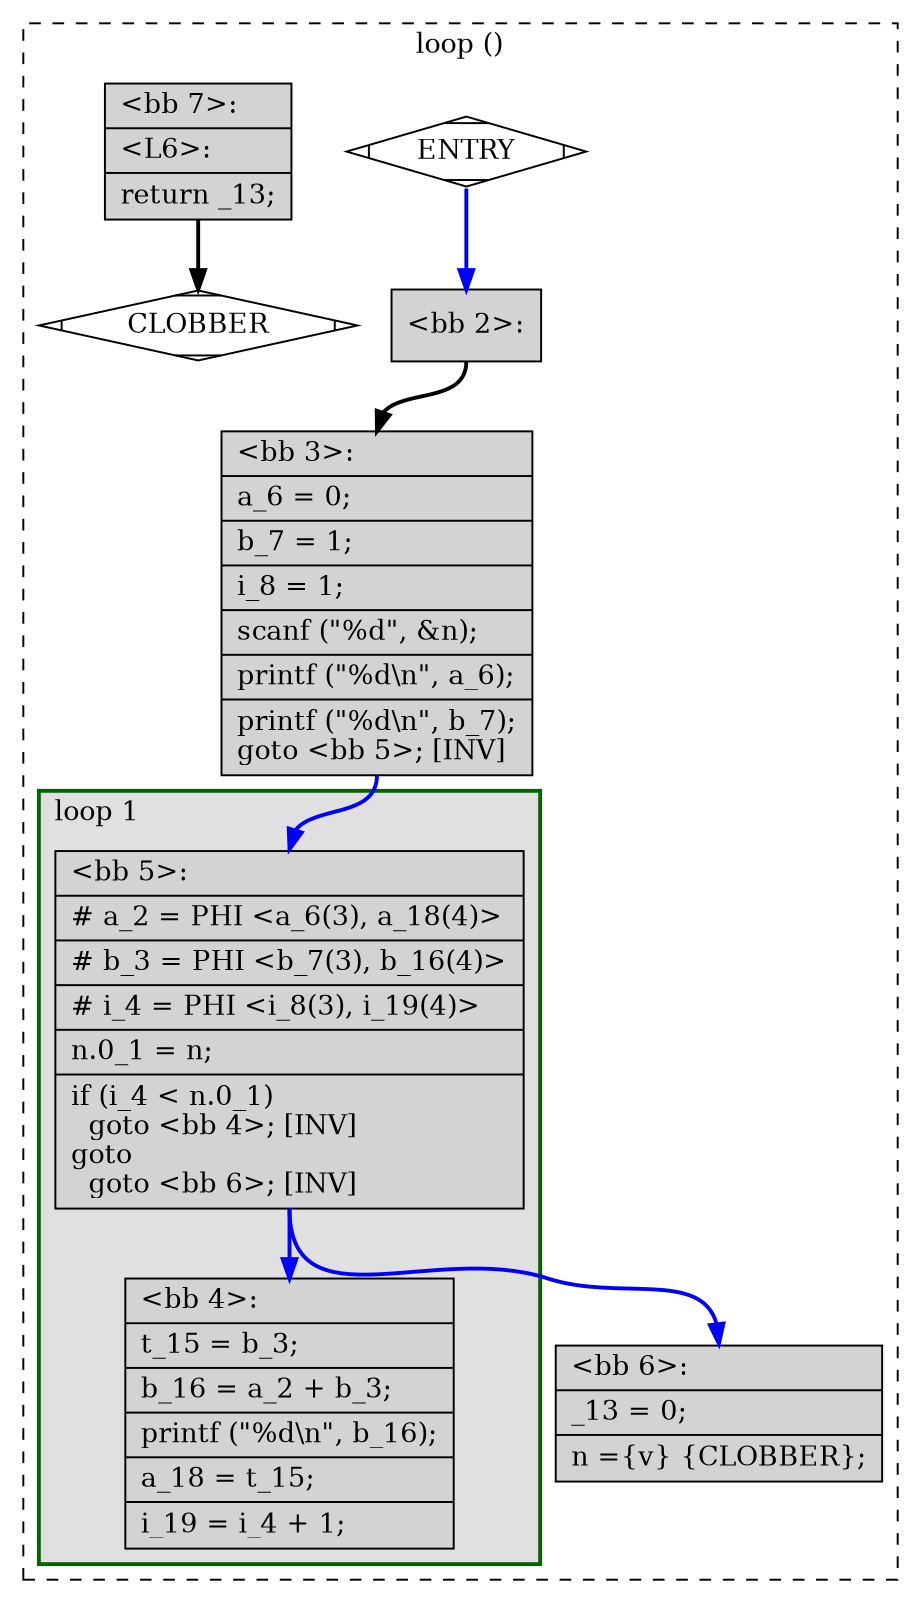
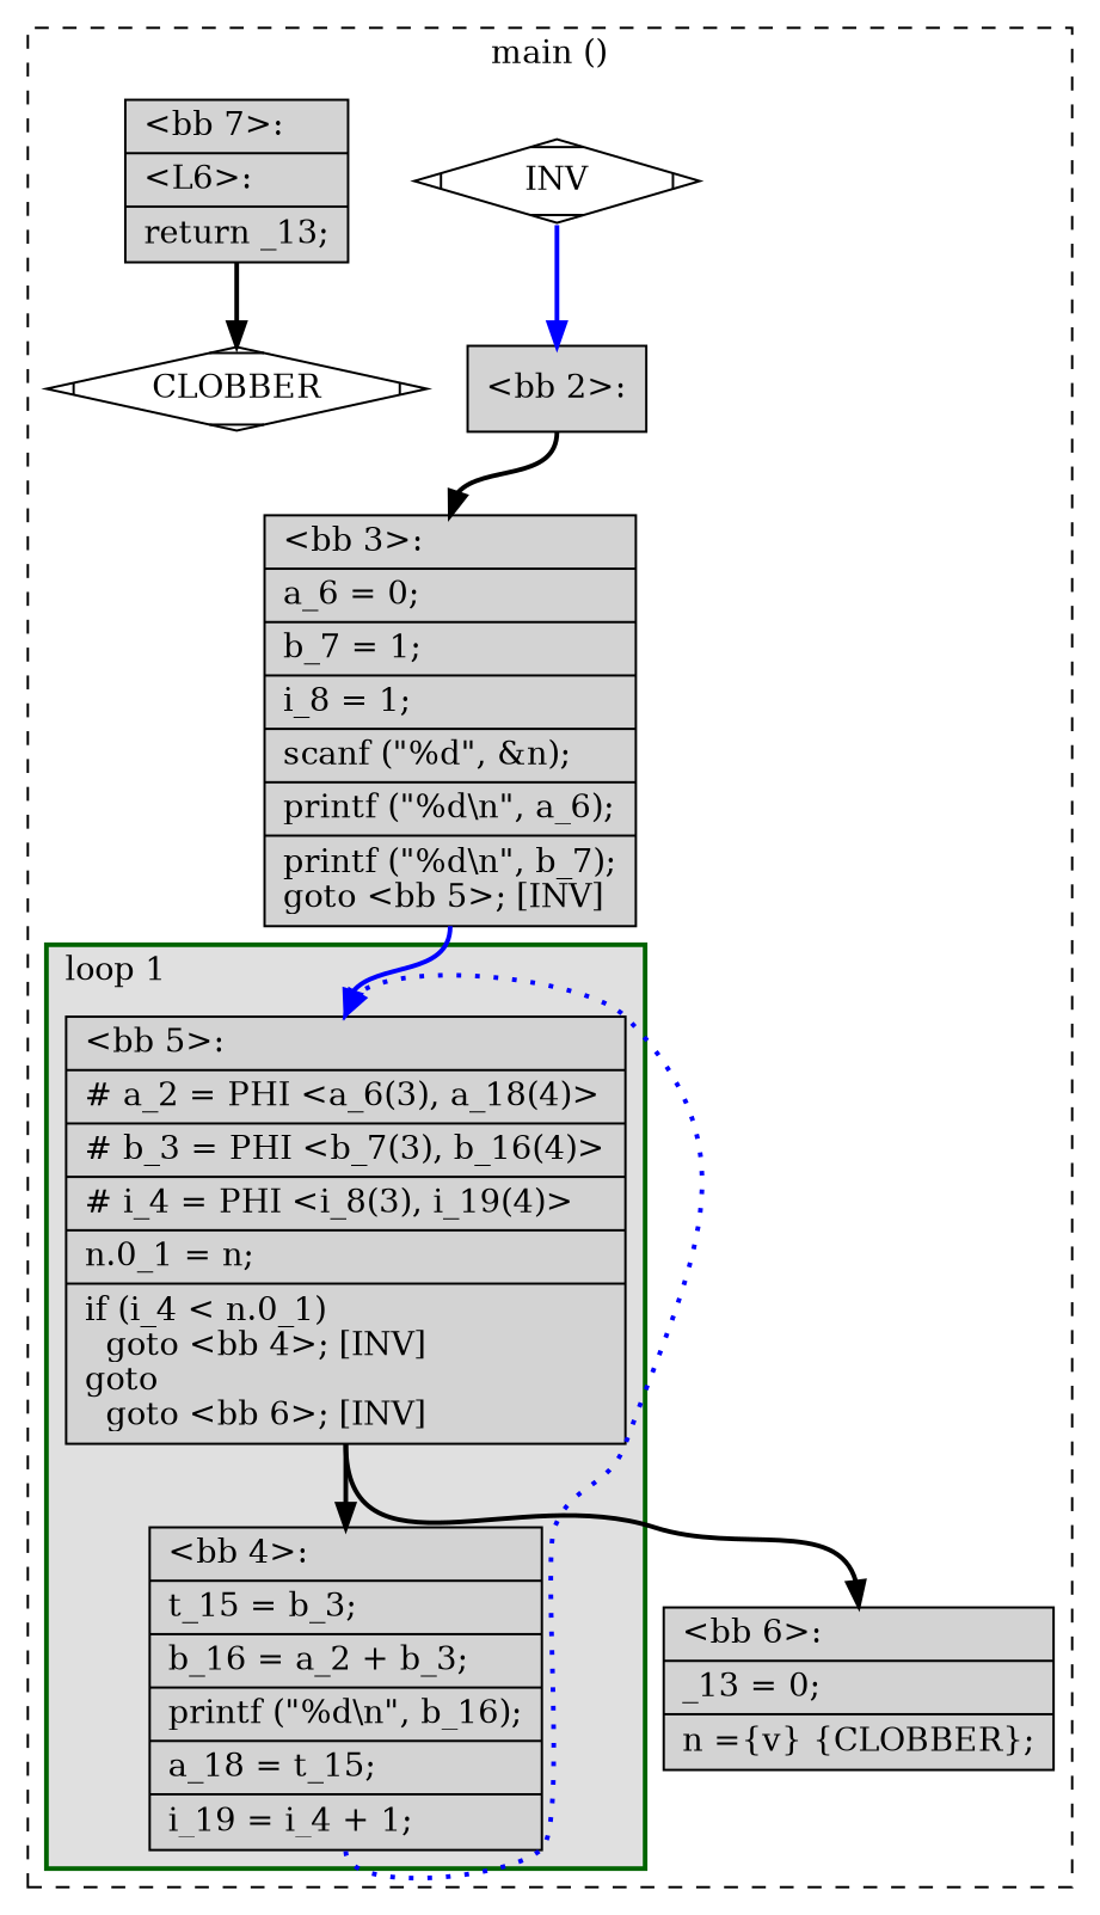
  digraph {
    node [fillcolor=lightgrey shape=record style=filled]
    edge [color=black constraint=true headport=n style="solid,bold" tailport=s weight=10]
    n1 [label="{\<bb\ 5\>:\l|#\ a_2\ =\ PHI\ \<a_6(3),\ a_18(4)\>\l|#\ b_3\ =\ PHI\ \<b_7(3),\ b_16(4)\>\l|#\ i_4\ =\ PHI\ \<i_8(3),\ i_19(4)\>\l|n.0_1\ =\ n;\l|if\ (i_4\ \<\ n.0_1)\l\ \ goto\ \<bb\ 4\>;\ [INV]\lgoto\l\ \ goto\ \<bb\ 6\>;\ [INV]\l}"]
    n2 [label="{\<bb\ 4\>:\l|t_15\ =\ b_3;\l|b_16\ =\ a_2\ +\ b_3;\l|printf\ (\"%d\\n\",\ b_16);\l|a_18\ =\ t_15;\l|i_19\ =\ i_4\ +\ 1;\l}"]
    n3 [label="{\<bb\ 6\>:\l|_13\ =\ 0;\l|n\ =\{v\}\ \{CLOBBER\};\l}"]
-   n4 [fillcolor=white label=ENTRY shape=Mdiamond]
+   n4 [fillcolor=white label=INV shape=Mdiamond]
    n5 [fillcolor=white label=CLOBBER shape=Mdiamond]
    n6 [label="{\<bb\ 2\>:\l}"]
    n7 [label="{\<bb\ 3\>:\l|a_6\ =\ 0;\l|b_7\ =\ 1;\l|i_8\ =\ 1;\l|scanf\ (\"%d\",\ &n);\l|printf\ (\"%d\\n\",\ a_6);\l|printf\ (\"%d\\n\",\ b_7);\lgoto\ \<bb\ 5\>;\ [INV]\l}"]
    n8 [label="{\<bb\ 7\>:\l|\<L6\>:\l|return\ _13;\l}"]
    subgraph cluster_1 {
      color=black
-     label="loop ()"
+     label="main ()"
      style=dashed
      n3
      n4
      n5
      n6
      n7
      n8
      subgraph cluster_2 {
        color=darkgreen
        fillcolor=grey88
        label="loop 1"
        labeljust=l
        penwidth=2
        style=filled
        n1
        n2
      }
    }
-   n1 -> n2 [color=blue]
-   n1 -> n3 [color=blue]
+   n1 -> n2
+   n1 -> n3
+   n2 -> n1 [color=blue constraint=false style="dotted,bold"]
    n4 -> n5 [style=invis color="" weight=""]
    n4 -> n6 [color=blue weight=100]
    n6 -> n7 [weight=100]
    n7 -> n1 [color=blue weight=100]
    n8 -> n5
  }
